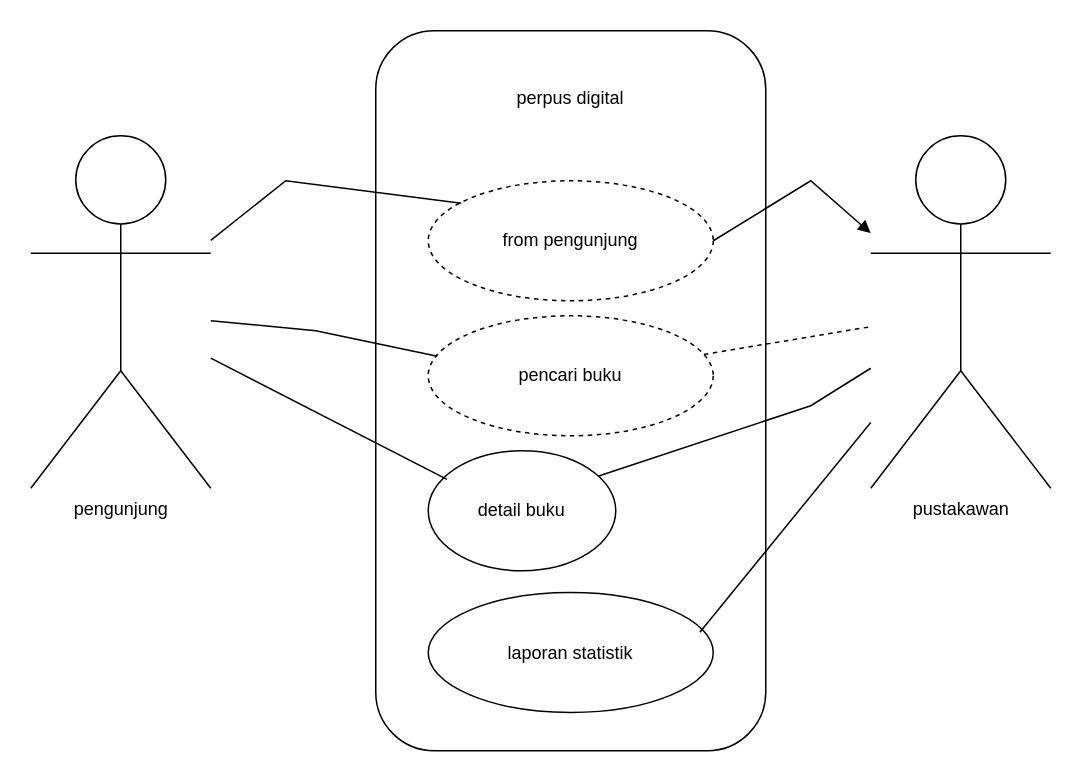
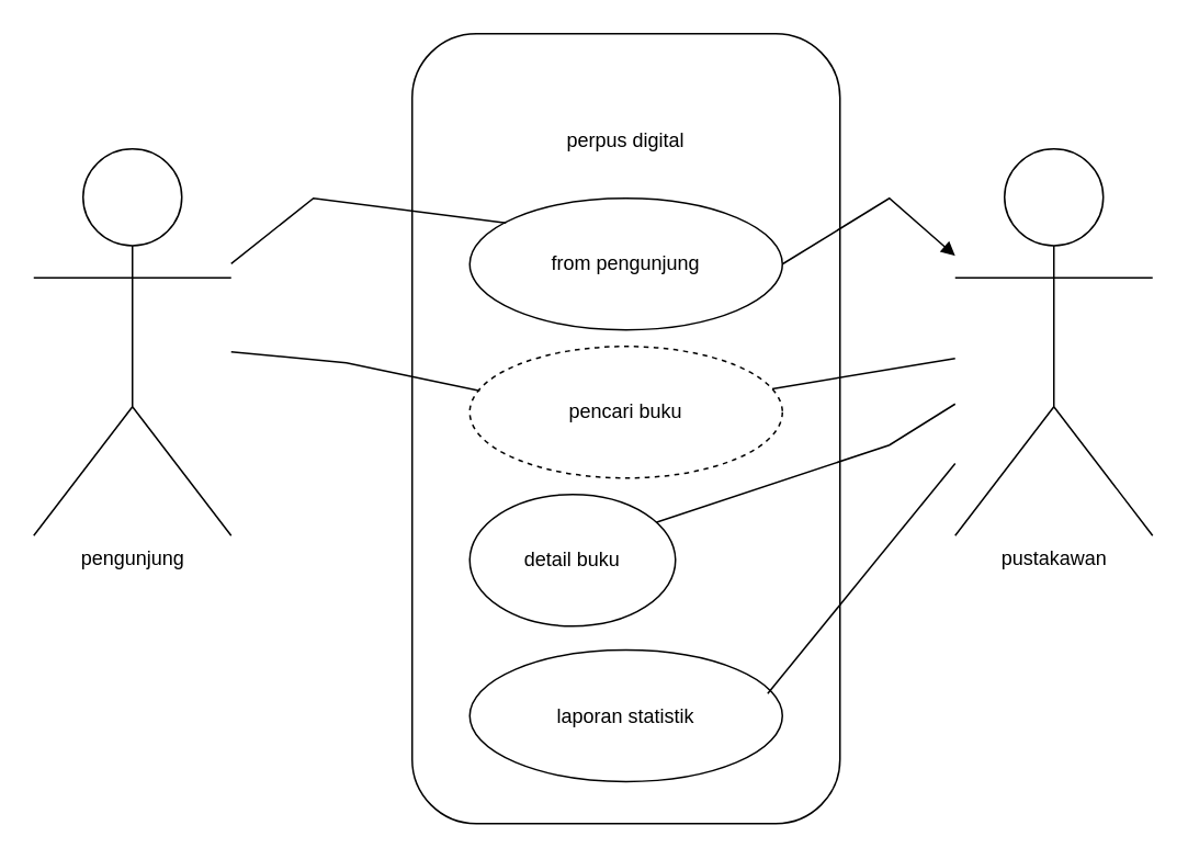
  <mxCell id="0" />
  <mxCell id="1" parent="0" />
  <mxCell id="2" value="" style="rounded=1;whiteSpace=wrap;html=1;" vertex="1" parent="1"><mxGeometry x="250" y="20" width="260" height="480" as="geometry" /></mxCell>
  <mxCell id="3" value="pengunjung" style="shape=umlActor;verticalLabelPosition=bottom;verticalAlign=top;html=1;outlineConnect=0;" vertex="1" parent="1"><mxGeometry x="20" y="90" width="120" height="235" as="geometry" /></mxCell>
  <mxCell id="4" value="pustakawan" style="shape=umlActor;verticalLabelPosition=bottom;verticalAlign=top;html=1;outlineConnect=0;" vertex="1" parent="1"><mxGeometry x="580" y="90" width="120" height="235" as="geometry" /></mxCell>
  <mxCell id="5" value="detail buku" style="ellipse;whiteSpace=wrap;html=1;" vertex="1" parent="1"><mxGeometry x="285" y="300" width="125" height="80" as="geometry" /></mxCell>
  <mxCell id="6" value="pencari buku" style="ellipse;whiteSpace=wrap;html=1;dashed=1;" vertex="1" parent="1"><mxGeometry x="285" y="210" width="190" height="80" as="geometry" /></mxCell>
- <mxCell id="7" value="from pengunjung" style="ellipse;whiteSpace=wrap;html=1;dashed=1;" vertex="1" parent="1"><mxGeometry x="285" y="120" width="190" height="80" as="geometry" /></mxCell>
+ <mxCell id="7" value="from pengunjung" style="ellipse;whiteSpace=wrap;html=1;" vertex="1" parent="1"><mxGeometry x="285" y="120" width="190" height="80" as="geometry" /></mxCell>
  <mxCell id="8" value="laporan statistik" style="ellipse;whiteSpace=wrap;html=1;" vertex="1" parent="1"><mxGeometry x="285" y="394.5" width="190" height="80" as="geometry" /></mxCell>
- <mxCell id="9" value="perpus digital" style="text;html=1;strokeColor=none;fillColor=none;align=center;verticalAlign=middle;whiteSpace=wrap;rounded=0;" vertex="1" parent="1"><mxGeometry x="340" y="50" width="80" height="30" as="geometry" /></mxCell>
+ <mxCell id="9" value="perpus digital" style="text;html=1;strokeColor=none;fillColor=none;align=center;verticalAlign=middle;whiteSpace=wrap;rounded=0;" vertex="1" parent="1"><mxGeometry x="340" y="70" width="80" height="30" as="geometry" /></mxCell>
  <mxCell id="10" value="" style="endArrow=none;html=1;rounded=0;entryX=0.032;entryY=0.338;entryDx=0;entryDy=0;entryPerimeter=0;" edge="1" parent="1" source="3" target="6"><mxGeometry width="50" height="50" relative="1" as="geometry"><mxPoint x="350" y="310" as="sourcePoint" /><mxPoint x="400" y="260" as="targetPoint" /><Array as="points"><mxPoint x="210" y="220" /></Array></mxGeometry></mxCell>
  <mxCell id="11" value="" style="endArrow=none;html=1;rounded=0;entryX=0.116;entryY=0.188;entryDx=0;entryDy=0;entryPerimeter=0;" edge="1" parent="1" source="3" target="7"><mxGeometry width="50" height="50" relative="1" as="geometry"><mxPoint x="235" y="200" as="sourcePoint" /><mxPoint x="285" y="150" as="targetPoint" /><Array as="points"><mxPoint x="190" y="120" /></Array></mxGeometry></mxCell>
- <mxCell id="12" value="" style="endArrow=none;html=1;rounded=0;entryX=0.1;entryY=0.238;entryDx=0;entryDy=0;entryPerimeter=0;" edge="1" parent="1" source="3" target="5"><mxGeometry width="50" height="50" relative="1" as="geometry"><mxPoint x="160" y="290" as="sourcePoint" /><mxPoint x="400" y="260" as="targetPoint" /></mxGeometry></mxCell>
  <mxCell id="13" value="" style="endArrow=block;html=1;rounded=0;exitX=1;exitY=0.5;exitDx=0;exitDy=0;" edge="1" parent="1" source="7" target="4"><mxGeometry width="50" height="50" relative="1" as="geometry"><mxPoint x="350" y="310" as="sourcePoint" /><mxPoint x="560" y="160" as="targetPoint" /><Array as="points"><mxPoint x="540" y="120" /></Array></mxGeometry></mxCell>
- <mxCell id="14" value="" style="endArrow=none;html=1;rounded=0;dashed=1;" edge="1" parent="1" source="6" target="4"><mxGeometry width="50" height="50" relative="1" as="geometry"><mxPoint x="350" y="310" as="sourcePoint" /><mxPoint x="400" y="260" as="targetPoint" /></mxGeometry></mxCell>
+ <mxCell id="14" value="" style="endArrow=none;html=1;rounded=0;" edge="1" parent="1" source="6" target="4"><mxGeometry width="50" height="50" relative="1" as="geometry"><mxPoint x="350" y="310" as="sourcePoint" /><mxPoint x="400" y="260" as="targetPoint" /></mxGeometry></mxCell>
  <mxCell id="15" value="" style="endArrow=none;html=1;rounded=0;exitX=0.905;exitY=0.213;exitDx=0;exitDy=0;exitPerimeter=0;" edge="1" parent="1" source="5" target="4"><mxGeometry width="50" height="50" relative="1" as="geometry"><mxPoint x="350" y="310" as="sourcePoint" /><mxPoint x="400" y="260" as="targetPoint" /><Array as="points"><mxPoint x="540" y="270" /></Array></mxGeometry></mxCell>
  <mxCell id="16" value="" style="endArrow=none;html=1;rounded=0;exitX=0.953;exitY=0.331;exitDx=0;exitDy=0;exitPerimeter=0;" edge="1" parent="1" source="8" target="4"><mxGeometry width="50" height="50" relative="1" as="geometry"><mxPoint x="350" y="310" as="sourcePoint" /><mxPoint x="400" y="260" as="targetPoint" /></mxGeometry></mxCell>
